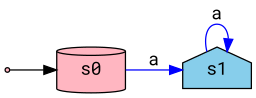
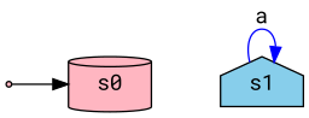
  digraph {
    rankdir=LR
    fontname="Roboto Mono"
    node [style=filled fillcolor=lightpink fontname="Roboto Mono"]
    edge [color=blue fontname="Roboto Mono"]
    __start__ [shape=point]
    s0 [shape=cylinder]
    s1 [shape=house fillcolor=skyblue]
    __start__ -> s0 [color=black]
-   s0 -> s1 [label=a]
    s1 -> s1 [label=a]
  }
